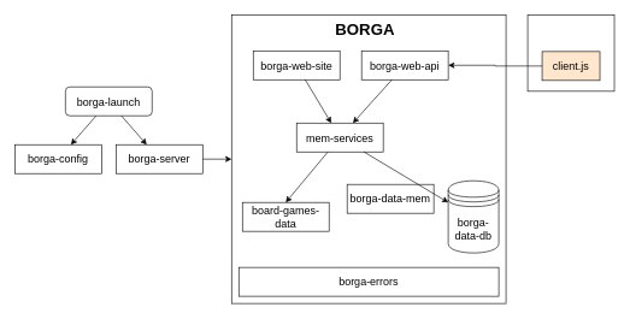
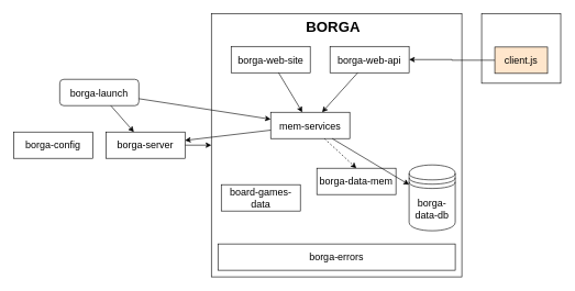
  <mxCell id="0" />
  <mxCell id="1" parent="0" />
  <mxCell id="2" value="" style="rounded=0;whiteSpace=wrap;html=1;fontSize=15;" vertex="1" parent="1"><mxGeometry x="320" y="20" width="380" height="400" as="geometry" /></mxCell>
  <mxCell id="3" value="&lt;font style=&quot;font-size: 15px&quot;&gt;mem-services&lt;/font&gt;" style="rounded=0;whiteSpace=wrap;html=1;" vertex="1" parent="1"><mxGeometry x="410" y="170" width="120" height="40" as="geometry" /></mxCell>
  <mxCell id="4" value="&lt;font style=&quot;font-size: 15px&quot;&gt;borga-web-site&lt;br&gt;&lt;/font&gt;" style="rounded=0;whiteSpace=wrap;html=1;" vertex="1" parent="1"><mxGeometry x="350" y="70" width="120" height="40" as="geometry" /></mxCell>
  <mxCell id="5" value="&lt;font style=&quot;font-size: 15px&quot;&gt;borga-web-api&lt;br&gt;&lt;/font&gt;" style="rounded=0;whiteSpace=wrap;html=1;" vertex="1" parent="1"><mxGeometry x="500" y="70" width="120" height="40" as="geometry" /></mxCell>
  <mxCell id="6" value="&lt;font style=&quot;font-size: 15px&quot;&gt;borga-data-mem&lt;/font&gt;" style="rounded=0;whiteSpace=wrap;html=1;" vertex="1" parent="1"><mxGeometry x="480" y="255" width="120" height="40" as="geometry" /></mxCell>
  <mxCell id="7" value="&lt;font style=&quot;font-size: 15px&quot;&gt;board-games-data&lt;/font&gt;" style="rounded=0;whiteSpace=wrap;html=1;" vertex="1" parent="1"><mxGeometry x="335" y="280" width="120" height="40" as="geometry" /></mxCell>
  <mxCell id="8" value="&lt;span style=&quot;font-size: 15px&quot;&gt;borga-config&lt;/span&gt;" style="rounded=0;whiteSpace=wrap;html=1;" vertex="1" parent="1"><mxGeometry x="20" y="200" width="120" height="40" as="geometry" /></mxCell>
  <mxCell id="9" value="&lt;span style=&quot;font-size: 15px&quot;&gt;borga-launch&lt;/span&gt;" style="whiteSpace=wrap;html=1;rounded=1;" vertex="1" parent="1"><mxGeometry x="90" y="120" width="120" height="40" as="geometry" /></mxCell>
  <mxCell id="10" style="edgeStyle=orthogonalEdgeStyle;rounded=0;orthogonalLoop=1;jettySize=auto;html=1;fontSize=22;entryX=0;entryY=0.5;entryDx=0;entryDy=0;" edge="1" parent="1" source="11" target="2"><mxGeometry relative="1" as="geometry" /></mxCell>
  <mxCell id="11" value="&lt;span style=&quot;font-size: 15px&quot;&gt;borga-server&lt;/span&gt;" style="rounded=0;whiteSpace=wrap;html=1;" vertex="1" parent="1"><mxGeometry x="160" y="200" width="120" height="40" as="geometry" /></mxCell>
  <mxCell id="12" value="&lt;span style=&quot;font-size: 15px&quot;&gt;borga-errors&lt;/span&gt;" style="rounded=0;whiteSpace=wrap;html=1;" vertex="1" parent="1"><mxGeometry x="330" y="370" width="360" height="40" as="geometry" /></mxCell>
  <mxCell id="13" value="borga-data-db" style="shape=datastore;whiteSpace=wrap;html=1;fontSize=15;" vertex="1" parent="1"><mxGeometry x="620" y="250" width="70" height="100" as="geometry" /></mxCell>
- <mxCell id="14" value="" style="endArrow=classic;html=1;rounded=0;fontSize=15;entryX=0.5;entryY=0;entryDx=0;entryDy=0;" edge="1" parent="1" source="3" target="7"><mxGeometry width="50" height="50" relative="1" as="geometry"><mxPoint x="350" y="160" as="sourcePoint" /><mxPoint x="400" y="110" as="targetPoint" /></mxGeometry></mxCell>
+ <mxCell id="14" value="" style="endArrow=classic;html=1;rounded=0;fontSize=15;" edge="1" parent="1" source="3" target="11"><mxGeometry width="50" height="50" relative="1" as="geometry"><mxPoint x="350" y="160" as="sourcePoint" /><mxPoint x="400" y="110" as="targetPoint" /></mxGeometry></mxCell>
+ <mxCell id="15" value="" style="endArrow=classic;html=1;rounded=0;fontSize=15;entryX=0.5;entryY=0;entryDx=0;entryDy=0;dashed=1;" edge="1" parent="1" source="3" target="6"><mxGeometry width="50" height="50" relative="1" as="geometry"><mxPoint x="510" y="230" as="sourcePoint" /><mxPoint x="440" y="280" as="targetPoint" /></mxGeometry></mxCell>
  <mxCell id="16" value="" style="endArrow=classic;html=1;rounded=0;fontSize=15;entryX=0;entryY=0.3;entryDx=0;entryDy=0;" edge="1" parent="1" source="3" target="13"><mxGeometry width="50" height="50" relative="1" as="geometry"><mxPoint x="520" y="240" as="sourcePoint" /><mxPoint x="440" y="280" as="targetPoint" /></mxGeometry></mxCell>
  <mxCell id="17" value="" style="endArrow=classic;html=1;rounded=0;fontSize=15;" edge="1" parent="1" source="5" target="3"><mxGeometry width="50" height="50" relative="1" as="geometry"><mxPoint x="520" y="240" as="sourcePoint" /><mxPoint x="440" y="280" as="targetPoint" /></mxGeometry></mxCell>
  <mxCell id="18" value="" style="endArrow=classic;html=1;rounded=0;fontSize=15;" edge="1" parent="1" source="4" target="3"><mxGeometry width="50" height="50" relative="1" as="geometry"><mxPoint x="430" y="160" as="sourcePoint" /><mxPoint x="490" y="200" as="targetPoint" /></mxGeometry></mxCell>
  <mxCell id="19" value="&lt;font style=&quot;font-size: 22px&quot;&gt;&lt;b&gt;BORGA&lt;/b&gt;&lt;/font&gt;" style="text;html=1;strokeColor=none;fillColor=none;align=center;verticalAlign=middle;whiteSpace=wrap;rounded=0;fontSize=15;" vertex="1" parent="1"><mxGeometry x="450" y="26" width="110" height="30" as="geometry" /></mxCell>
  <mxCell id="20" value="" style="endArrow=classic;html=1;rounded=0;fontSize=15;" edge="1" parent="1" source="9" target="11"><mxGeometry width="50" height="50" relative="1" as="geometry"><mxPoint x="450" y="220" as="sourcePoint" /><mxPoint x="510" y="260" as="targetPoint" /></mxGeometry></mxCell>
- <mxCell id="21" value="" style="endArrow=classic;html=1;rounded=0;fontSize=15;" edge="1" parent="1" source="9" target="8"><mxGeometry width="50" height="50" relative="1" as="geometry"><mxPoint x="160" y="170" as="sourcePoint" /><mxPoint x="200" y="210" as="targetPoint" /></mxGeometry></mxCell>
+ <mxCell id="21" value="" style="endArrow=classic;html=1;rounded=0;fontSize=15;" edge="1" parent="1" source="9" target="3"><mxGeometry width="50" height="50" relative="1" as="geometry"><mxPoint x="160" y="170" as="sourcePoint" /><mxPoint x="200" y="210" as="targetPoint" /></mxGeometry></mxCell>
  <mxCell id="22" value="" style="rounded=0;whiteSpace=wrap;html=1;fontSize=22;" vertex="1" parent="1"><mxGeometry x="730" y="20" width="120" height="106" as="geometry" /></mxCell>
  <mxCell id="23" style="edgeStyle=orthogonalEdgeStyle;rounded=0;orthogonalLoop=1;jettySize=auto;html=1;fontSize=22;entryX=1;entryY=0.5;entryDx=0;entryDy=0;" edge="1" parent="1" source="24" target="5"><mxGeometry relative="1" as="geometry"><mxPoint x="740" y="85" as="targetPoint" /></mxGeometry></mxCell>
  <mxCell id="24" value="&lt;font style=&quot;font-size: 15px&quot;&gt;client.js&lt;br&gt;&lt;/font&gt;" style="rounded=0;whiteSpace=wrap;html=1;fillColor=#ffe6cc;" vertex="1" parent="1"><mxGeometry x="750" y="71" width="80" height="40" as="geometry" /></mxCell>
